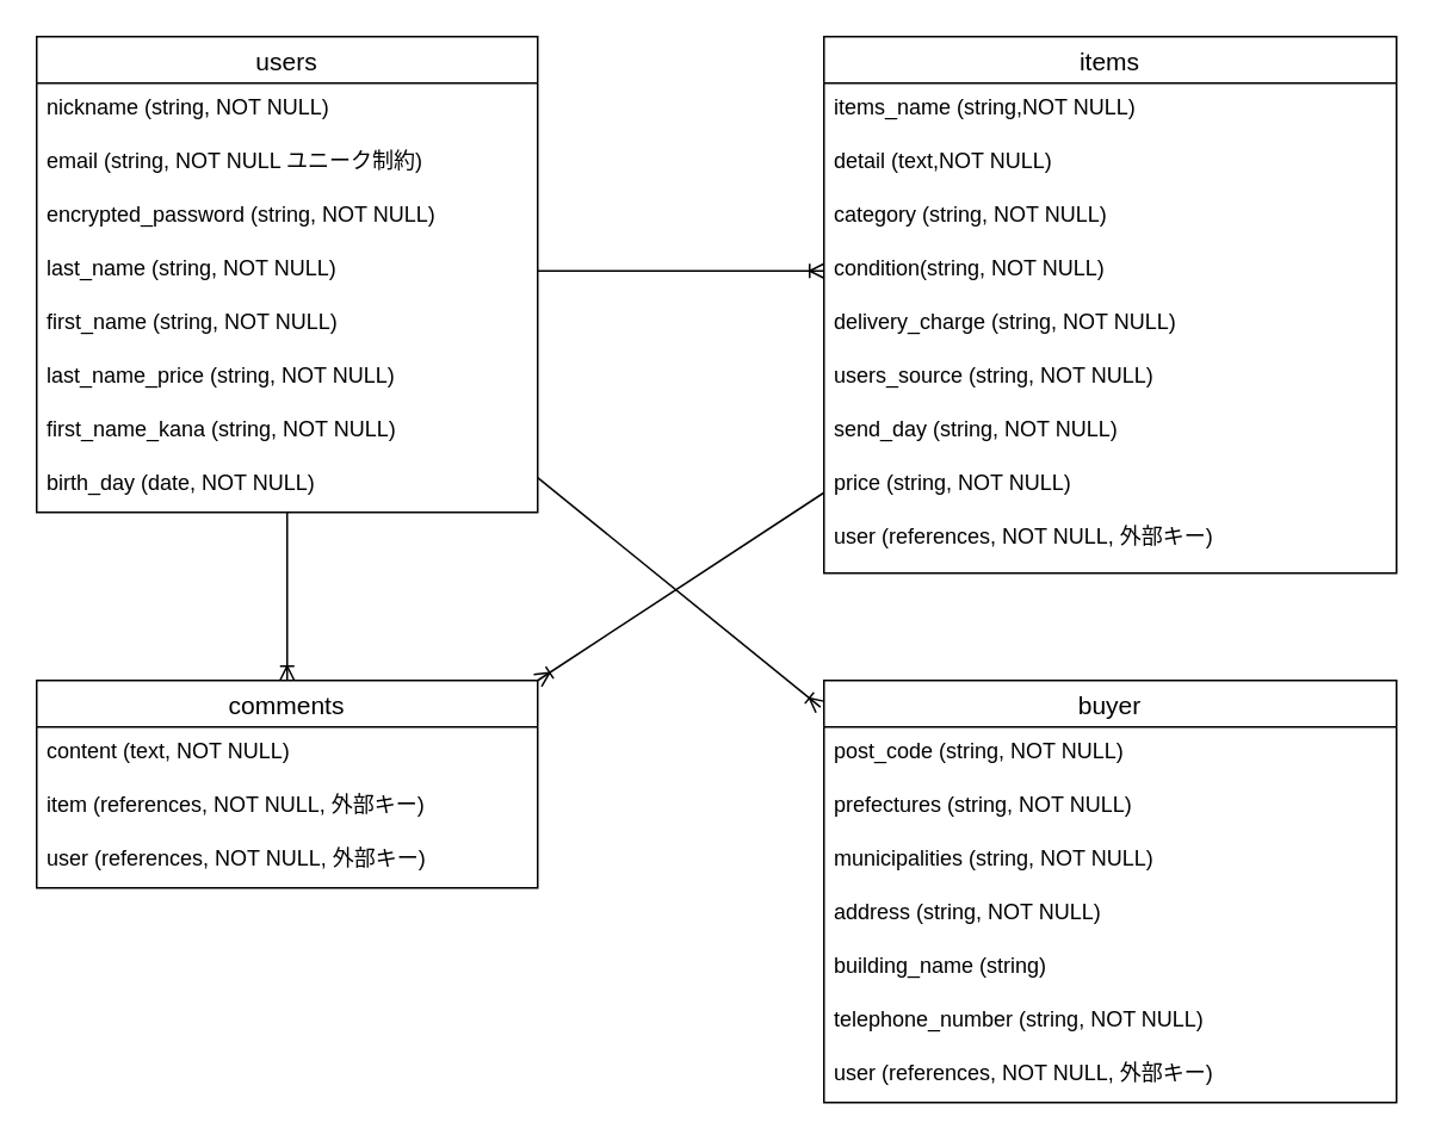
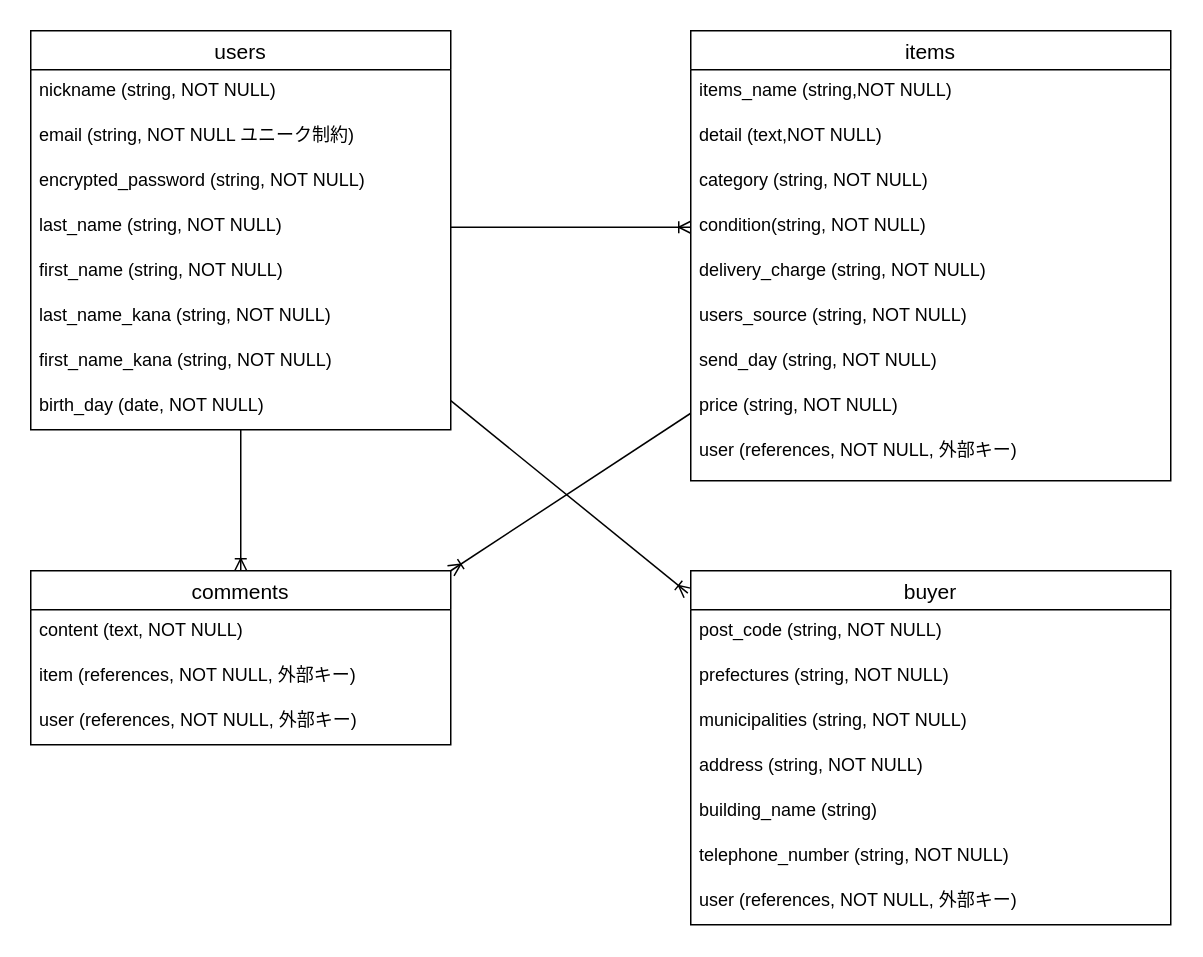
  <mxCell id="0" />
  <mxCell id="1" parent="0" />
  <mxCell id="2" style="edgeStyle=none;html=1;entryX=-0.006;entryY=0.063;entryDx=0;entryDy=0;entryPerimeter=0;endArrow=ERoneToMany;endFill=0;" edge="1" parent="1" source="4" target="24"><mxGeometry relative="1" as="geometry" /></mxCell>
  <mxCell id="3" style="edgeStyle=none;html=1;entryX=0.5;entryY=0;entryDx=0;entryDy=0;endArrow=ERoneToMany;endFill=0;" edge="1" parent="1" source="4" target="33"><mxGeometry relative="1" as="geometry" /></mxCell>
  <mxCell id="4" value="users" style="swimlane;fontStyle=0;childLayout=stackLayout;horizontal=1;startSize=26;horizontalStack=0;resizeParent=1;resizeParentMax=0;resizeLast=0;collapsible=1;marginBottom=0;align=center;fontSize=14;" vertex="1" parent="1"><mxGeometry x="20" y="20" width="280" height="266" as="geometry" /></mxCell>
  <mxCell id="5" value="nickname (string, NOT NULL)" style="text;strokeColor=none;fillColor=none;spacingLeft=4;spacingRight=4;overflow=hidden;rotatable=0;points=[[0,0.5],[1,0.5]];portConstraint=eastwest;fontSize=12;" vertex="1" parent="4"><mxGeometry y="26" width="280" height="30" as="geometry" /></mxCell>
  <mxCell id="6" value="email (string, NOT NULL ユニーク制約)" style="text;strokeColor=none;fillColor=none;spacingLeft=4;spacingRight=4;overflow=hidden;rotatable=0;points=[[0,0.5],[1,0.5]];portConstraint=eastwest;fontSize=12;" vertex="1" parent="4"><mxGeometry y="56" width="280" height="30" as="geometry" /></mxCell>
  <mxCell id="7" value="encrypted_password (string, NOT NULL)" style="text;strokeColor=none;fillColor=none;spacingLeft=4;spacingRight=4;overflow=hidden;rotatable=0;points=[[0,0.5],[1,0.5]];portConstraint=eastwest;fontSize=12;" vertex="1" parent="4"><mxGeometry y="86" width="280" height="30" as="geometry" /></mxCell>
  <mxCell id="8" value="last_name (string, NOT NULL)" style="text;strokeColor=none;fillColor=none;spacingLeft=4;spacingRight=4;overflow=hidden;rotatable=0;points=[[0,0.5],[1,0.5]];portConstraint=eastwest;fontSize=12;" vertex="1" parent="4"><mxGeometry y="116" width="280" height="30" as="geometry" /></mxCell>
  <mxCell id="9" value="first_name (string, NOT NULL)" style="text;strokeColor=none;fillColor=none;spacingLeft=4;spacingRight=4;overflow=hidden;rotatable=0;points=[[0,0.5],[1,0.5]];portConstraint=eastwest;fontSize=12;" vertex="1" parent="4"><mxGeometry y="146" width="280" height="30" as="geometry" /></mxCell>
- <mxCell id="10" value="last_name_price (string, NOT NULL)" style="text;strokeColor=none;fillColor=none;spacingLeft=4;spacingRight=4;overflow=hidden;rotatable=0;points=[[0,0.5],[1,0.5]];portConstraint=eastwest;fontSize=12;" vertex="1" parent="4"><mxGeometry y="176" width="280" height="30" as="geometry" /></mxCell>
+ <mxCell id="10" value="last_name_kana (string, NOT NULL)" style="text;strokeColor=none;fillColor=none;spacingLeft=4;spacingRight=4;overflow=hidden;rotatable=0;points=[[0,0.5],[1,0.5]];portConstraint=eastwest;fontSize=12;" vertex="1" parent="4"><mxGeometry y="176" width="280" height="30" as="geometry" /></mxCell>
  <mxCell id="11" value="first_name_kana (string, NOT NULL)" style="text;strokeColor=none;fillColor=none;spacingLeft=4;spacingRight=4;overflow=hidden;rotatable=0;points=[[0,0.5],[1,0.5]];portConstraint=eastwest;fontSize=12;" vertex="1" parent="4"><mxGeometry y="206" width="280" height="30" as="geometry" /></mxCell>
  <mxCell id="12" value="birth_day (date, NOT NULL)" style="text;strokeColor=none;fillColor=none;spacingLeft=4;spacingRight=4;overflow=hidden;rotatable=0;points=[[0,0.5],[1,0.5]];portConstraint=eastwest;fontSize=12;" vertex="1" parent="4"><mxGeometry y="236" width="280" height="30" as="geometry" /></mxCell>
  <mxCell id="13" style="edgeStyle=none;html=1;entryX=1;entryY=0;entryDx=0;entryDy=0;endArrow=ERoneToMany;endFill=0;" edge="1" parent="1" source="14" target="33"><mxGeometry relative="1" as="geometry" /></mxCell>
  <mxCell id="14" value="items" style="swimlane;fontStyle=0;childLayout=stackLayout;horizontal=1;startSize=26;horizontalStack=0;resizeParent=1;resizeParentMax=0;resizeLast=0;collapsible=1;marginBottom=0;align=center;fontSize=14;strokeColor=default;" vertex="1" parent="1"><mxGeometry x="460" y="20" width="320" height="300" as="geometry" /></mxCell>
  <mxCell id="15" value="items_name (string,NOT NULL)" style="text;strokeColor=none;fillColor=none;spacingLeft=4;spacingRight=4;overflow=hidden;rotatable=0;points=[[0,0.5],[1,0.5]];portConstraint=eastwest;fontSize=12;" vertex="1" parent="14"><mxGeometry y="26" width="320" height="30" as="geometry" /></mxCell>
  <mxCell id="16" value="detail (text,NOT NULL)" style="text;strokeColor=none;fillColor=none;spacingLeft=4;spacingRight=4;overflow=hidden;rotatable=0;points=[[0,0.5],[1,0.5]];portConstraint=eastwest;fontSize=12;" vertex="1" parent="14"><mxGeometry y="56" width="320" height="30" as="geometry" /></mxCell>
  <mxCell id="17" value="category (string, NOT NULL)" style="text;strokeColor=none;fillColor=none;spacingLeft=4;spacingRight=4;overflow=hidden;rotatable=0;points=[[0,0.5],[1,0.5]];portConstraint=eastwest;fontSize=12;" vertex="1" parent="14"><mxGeometry y="86" width="320" height="30" as="geometry" /></mxCell>
  <mxCell id="18" value="condition(string, NOT NULL)" style="text;strokeColor=none;fillColor=none;spacingLeft=4;spacingRight=4;overflow=hidden;rotatable=0;points=[[0,0.5],[1,0.5]];portConstraint=eastwest;fontSize=12;" vertex="1" parent="14"><mxGeometry y="116" width="320" height="30" as="geometry" /></mxCell>
  <mxCell id="19" value="delivery_charge (string, NOT NULL)" style="text;strokeColor=none;fillColor=none;spacingLeft=4;spacingRight=4;overflow=hidden;rotatable=0;points=[[0,0.5],[1,0.5]];portConstraint=eastwest;fontSize=12;" vertex="1" parent="14"><mxGeometry y="146" width="320" height="30" as="geometry" /></mxCell>
  <mxCell id="20" value="users_source (string, NOT NULL)" style="text;strokeColor=none;fillColor=none;spacingLeft=4;spacingRight=4;overflow=hidden;rotatable=0;points=[[0,0.5],[1,0.5]];portConstraint=eastwest;fontSize=12;" vertex="1" parent="14"><mxGeometry y="176" width="320" height="30" as="geometry" /></mxCell>
  <mxCell id="21" value="send_day (string, NOT NULL)" style="text;strokeColor=none;fillColor=none;spacingLeft=4;spacingRight=4;overflow=hidden;rotatable=0;points=[[0,0.5],[1,0.5]];portConstraint=eastwest;fontSize=12;" vertex="1" parent="14"><mxGeometry y="206" width="320" height="30" as="geometry" /></mxCell>
  <mxCell id="22" value="price (string, NOT NULL)" style="text;strokeColor=none;fillColor=none;spacingLeft=4;spacingRight=4;overflow=hidden;rotatable=0;points=[[0,0.5],[1,0.5]];portConstraint=eastwest;fontSize=12;" vertex="1" parent="14"><mxGeometry y="236" width="320" height="30" as="geometry" /></mxCell>
  <mxCell id="23" value="user (references, NOT NULL, 外部キー)" style="text;strokeColor=none;fillColor=none;spacingLeft=4;spacingRight=4;overflow=hidden;rotatable=0;points=[[0,0.5],[1,0.5]];portConstraint=eastwest;fontSize=12;" vertex="1" parent="14"><mxGeometry y="266" width="320" height="34" as="geometry" /></mxCell>
  <mxCell id="24" value="buyer" style="swimlane;fontStyle=0;childLayout=stackLayout;horizontal=1;startSize=26;horizontalStack=0;resizeParent=1;resizeParentMax=0;resizeLast=0;collapsible=1;marginBottom=0;align=center;fontSize=14;strokeColor=default;" vertex="1" parent="1"><mxGeometry x="460" y="380" width="320" height="236" as="geometry" /></mxCell>
  <mxCell id="25" value="post_code (string, NOT NULL)" style="text;strokeColor=none;fillColor=none;spacingLeft=4;spacingRight=4;overflow=hidden;rotatable=0;points=[[0,0.5],[1,0.5]];portConstraint=eastwest;fontSize=12;" vertex="1" parent="24"><mxGeometry y="26" width="320" height="30" as="geometry" /></mxCell>
  <mxCell id="26" value="prefectures (string, NOT NULL)" style="text;strokeColor=none;fillColor=none;spacingLeft=4;spacingRight=4;overflow=hidden;rotatable=0;points=[[0,0.5],[1,0.5]];portConstraint=eastwest;fontSize=12;" vertex="1" parent="24"><mxGeometry y="56" width="320" height="30" as="geometry" /></mxCell>
  <mxCell id="27" value="municipalities (string, NOT NULL)" style="text;strokeColor=none;fillColor=none;spacingLeft=4;spacingRight=4;overflow=hidden;rotatable=0;points=[[0,0.5],[1,0.5]];portConstraint=eastwest;fontSize=12;" vertex="1" parent="24"><mxGeometry y="86" width="320" height="30" as="geometry" /></mxCell>
  <mxCell id="28" value="address (string, NOT NULL)" style="text;strokeColor=none;fillColor=none;spacingLeft=4;spacingRight=4;overflow=hidden;rotatable=0;points=[[0,0.5],[1,0.5]];portConstraint=eastwest;fontSize=12;" vertex="1" parent="24"><mxGeometry y="116" width="320" height="30" as="geometry" /></mxCell>
  <mxCell id="29" value="building_name (string)" style="text;strokeColor=none;fillColor=none;spacingLeft=4;spacingRight=4;overflow=hidden;rotatable=0;points=[[0,0.5],[1,0.5]];portConstraint=eastwest;fontSize=12;" vertex="1" parent="24"><mxGeometry y="146" width="320" height="30" as="geometry" /></mxCell>
  <mxCell id="30" value="telephone_number (string, NOT NULL)" style="text;strokeColor=none;fillColor=none;spacingLeft=4;spacingRight=4;overflow=hidden;rotatable=0;points=[[0,0.5],[1,0.5]];portConstraint=eastwest;fontSize=12;" vertex="1" parent="24"><mxGeometry y="176" width="320" height="30" as="geometry" /></mxCell>
  <mxCell id="31" value="user (references, NOT NULL, 外部キー)" style="text;strokeColor=none;fillColor=none;spacingLeft=4;spacingRight=4;overflow=hidden;rotatable=0;points=[[0,0.5],[1,0.5]];portConstraint=eastwest;fontSize=12;" vertex="1" parent="24"><mxGeometry y="206" width="320" height="30" as="geometry" /></mxCell>
  <mxCell id="32" style="edgeStyle=none;html=1;exitX=1;exitY=0.5;exitDx=0;exitDy=0;entryX=0;entryY=0.5;entryDx=0;entryDy=0;endArrow=ERoneToMany;endFill=0;" edge="1" parent="1" source="8" target="18"><mxGeometry relative="1" as="geometry" /></mxCell>
  <mxCell id="33" value="comments" style="swimlane;fontStyle=0;childLayout=stackLayout;horizontal=1;startSize=26;horizontalStack=0;resizeParent=1;resizeParentMax=0;resizeLast=0;collapsible=1;marginBottom=0;align=center;fontSize=14;strokeColor=default;" vertex="1" parent="1"><mxGeometry x="20" y="380" width="280" height="116" as="geometry" /></mxCell>
  <mxCell id="34" value="content (text, NOT NULL)" style="text;strokeColor=none;fillColor=none;spacingLeft=4;spacingRight=4;overflow=hidden;rotatable=0;points=[[0,0.5],[1,0.5]];portConstraint=eastwest;fontSize=12;" vertex="1" parent="33"><mxGeometry y="26" width="280" height="30" as="geometry" /></mxCell>
  <mxCell id="35" value="item (references, NOT NULL, 外部キー)" style="text;strokeColor=none;fillColor=none;spacingLeft=4;spacingRight=4;overflow=hidden;rotatable=0;points=[[0,0.5],[1,0.5]];portConstraint=eastwest;fontSize=12;" vertex="1" parent="33"><mxGeometry y="56" width="280" height="30" as="geometry" /></mxCell>
  <mxCell id="36" value="user (references, NOT NULL, 外部キー)" style="text;strokeColor=none;fillColor=none;spacingLeft=4;spacingRight=4;overflow=hidden;rotatable=0;points=[[0,0.5],[1,0.5]];portConstraint=eastwest;fontSize=12;" vertex="1" parent="33"><mxGeometry y="86" width="280" height="30" as="geometry" /></mxCell>
